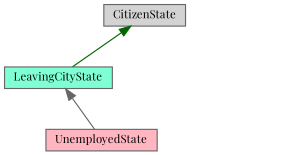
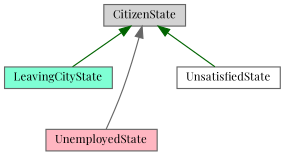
  digraph {
    fontname="Playfair Display"
    node [color=gray40 fontname="Playfair Display" fontsize=10 shape=box style=filled]
    edge [color=darkgreen dir=back fontname="Playfair Display" fontsize=10 labelfontname=Helvetica labelfontsize=10 style=solid]
    n1 [fillcolor=lightgrey fontcolor=black height=0.2 label=CitizenState width=0.4]
    n2 [fillcolor=aquamarine height=0.2 label=LeavingCityState width=0.4]
    n3 [fillcolor=lightpink height=0.2 label=UnemployedState width=0.4]
+   n4 [fillcolor=white height=0.2 label=UnsatisfiedState width=0.4]
    n1 -> n2
-   n2 -> n3 [color=gray40]
+   n1 -> n3 [color=gray40]
+   n1 -> n4
  }
